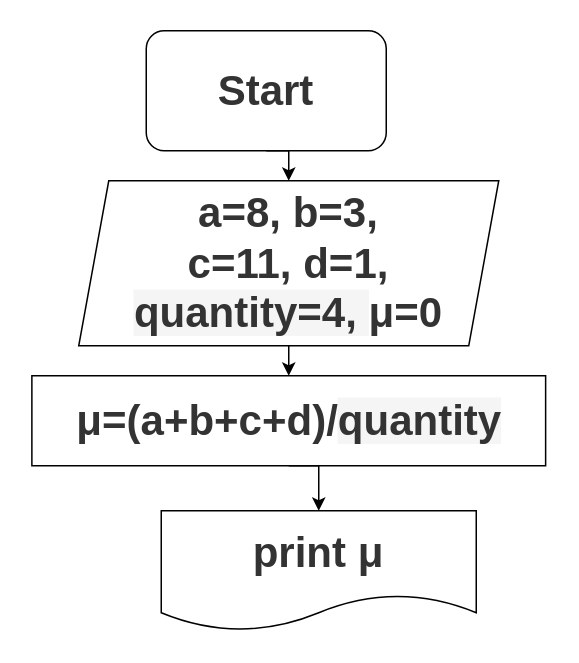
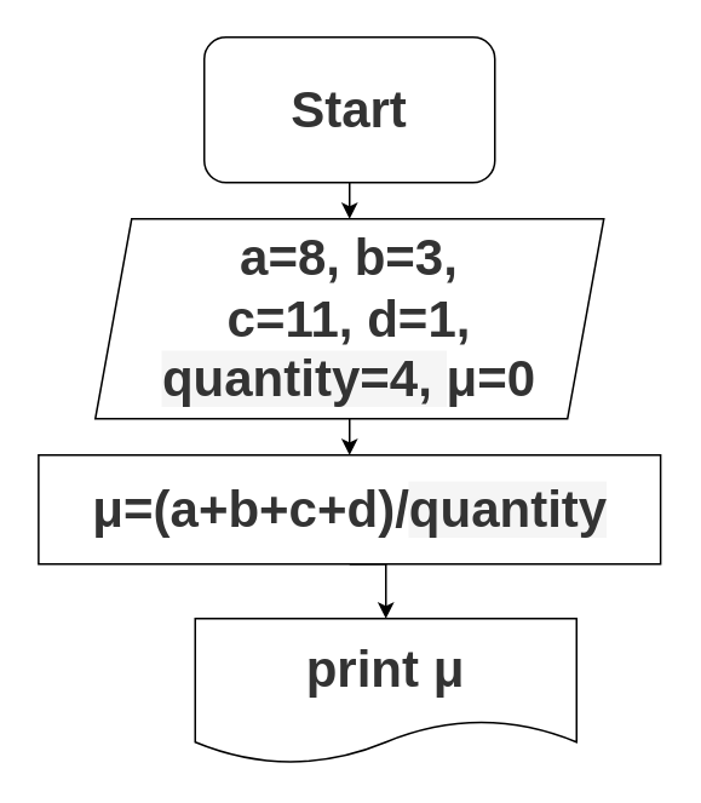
  <mxCell id="0" />
  <mxCell id="1" parent="0" />
  <mxCell id="2" style="edgeStyle=orthogonalEdgeStyle;rounded=0;orthogonalLoop=1;jettySize=auto;html=1;exitX=0.5;exitY=1;exitDx=0;exitDy=0;fontSize=28;strokeColor=#000000;" parent="1" source="3" edge="1"><mxGeometry relative="1" as="geometry"><mxPoint x="192" y="120" as="targetPoint" /></mxGeometry></mxCell>
- <mxCell id="3" value="&lt;font color=&quot;#333333&quot; style=&quot;font-size: 28px;&quot;&gt;&lt;b&gt;Start&lt;/b&gt;&lt;/font&gt;" style="rounded=1;whiteSpace=wrap;html=1;strokeColor=#000000;" parent="1" vertex="1"><mxGeometry x="97" y="20" width="160" height="80" as="geometry" /></mxCell>
+ <mxCell id="3" value="&lt;font color=&quot;#333333&quot; style=&quot;font-size: 28px;&quot;&gt;&lt;b&gt;Start&lt;/b&gt;&lt;/font&gt;" style="rounded=1;whiteSpace=wrap;html=1;strokeColor=#000000;" parent="1" vertex="1"><mxGeometry x="112" y="20" width="160" height="80" as="geometry" /></mxCell>
  <mxCell id="4" value="" style="edgeStyle=orthogonalEdgeStyle;rounded=0;orthogonalLoop=1;jettySize=auto;html=1;fontSize=28;exitX=0.5;exitY=1;exitDx=0;exitDy=0;entryX=0.5;entryY=0;entryDx=0;entryDy=0;strokeColor=#000000;" parent="1" source="5" target="7" edge="1"><mxGeometry relative="1" as="geometry"><mxPoint x="377" y="400" as="targetPoint" /></mxGeometry></mxCell>
  <mxCell id="5" value="&lt;font color=&quot;#333333&quot; style=&quot;font-size: 28px;&quot;&gt;&lt;b style=&quot;font-family: &amp;quot;YS Text&amp;quot;, Arial, Helvetica, sans-serif; text-align: start; background-color: rgb(255, 255, 255);&quot;&gt;&lt;font style=&quot;font-size: 28px;&quot;&gt;a=8, b=3,&lt;br&gt;c=11, d=1,&lt;br&gt;&lt;/font&gt;&lt;/b&gt;&lt;span style=&quot;font-family: Arial, Helvetica, sans-serif; text-align: start; background-color: rgba(0, 0, 0, 0.04);&quot;&gt;&lt;b&gt;quantity=4,&amp;nbsp;&lt;/b&gt;&lt;/span&gt;&lt;span style=&quot;font-family: &amp;quot;YS Text&amp;quot;, Arial, Helvetica, sans-serif; text-align: start; background-color: rgb(255, 255, 255);&quot;&gt;&lt;font style=&quot;font-size: 28px;&quot;&gt;&lt;b style=&quot;&quot;&gt;μ=0&lt;/b&gt;&lt;/font&gt;&lt;/span&gt;&lt;/font&gt;" style="shape=parallelogram;perimeter=parallelogramPerimeter;whiteSpace=wrap;html=1;fixedSize=1;fontSize=28;" parent="1" vertex="1"><mxGeometry x="52" y="120" width="280" height="110" as="geometry" /></mxCell>
  <mxCell id="6" style="edgeStyle=orthogonalEdgeStyle;rounded=0;orthogonalLoop=1;jettySize=auto;html=1;exitX=0.5;exitY=1;exitDx=0;exitDy=0;fontSize=28;startArrow=none;entryX=0.5;entryY=0;entryDx=0;entryDy=0;strokeColor=#000000;" parent="1" source="7" target="8" edge="1"><mxGeometry relative="1" as="geometry"><mxPoint x="377" y="480" as="sourcePoint" /><mxPoint x="377" y="480" as="targetPoint" /></mxGeometry></mxCell>
  <mxCell id="7" value="&lt;font style=&quot;font-size: 28px;&quot;&gt;&lt;b&gt;&lt;span style=&quot;font-family: &amp;quot;YS Text&amp;quot;, Arial, Helvetica, sans-serif; text-align: start; background-color: rgb(255, 255, 255);&quot;&gt;&lt;font style=&quot;font-size: 28px;&quot; color=&quot;#333333&quot;&gt;μ=(a+b+c+d)/&lt;/font&gt;&lt;/span&gt;&lt;span style=&quot;font-family: Arial, Helvetica, sans-serif; text-align: start; background-color: rgba(0, 0, 0, 0.04);&quot;&gt;&lt;font style=&quot;font-size: 28px;&quot; color=&quot;#333333&quot;&gt;quantity&lt;/font&gt;&lt;/span&gt;&lt;/b&gt;&lt;/font&gt;&lt;span style=&quot;font-family: Arial, Helvetica, sans-serif; font-size: 24px; text-align: start; background-color: rgba(0, 0, 0, 0.04);&quot;&gt;&lt;br&gt;&lt;/span&gt;" style="whiteSpace=wrap;html=1;fontSize=28;" parent="1" vertex="1"><mxGeometry x="20.75" y="250" width="342.5" height="60" as="geometry" /></mxCell>
  <mxCell id="8" value="&lt;b style=&quot;&quot;&gt;&lt;font style=&quot;font-size: 28px;&quot; color=&quot;#333333&quot;&gt;print&amp;nbsp;&lt;/font&gt;&lt;/b&gt;&lt;b&gt;&lt;span style=&quot;font-family: &amp;quot;YS Text&amp;quot;, Arial, Helvetica, sans-serif; text-align: start; background-color: rgb(255, 255, 255);&quot;&gt;&lt;font color=&quot;#333333&quot;&gt;μ&lt;/font&gt;&lt;/span&gt;&lt;/b&gt;&lt;b style=&quot;&quot;&gt;&lt;font style=&quot;font-size: 28px;&quot; color=&quot;#333333&quot;&gt;&lt;br&gt;&lt;/font&gt;&lt;/b&gt;" style="shape=document;whiteSpace=wrap;html=1;boundedLbl=1;fontSize=28;strokeColor=#000000;" parent="1" vertex="1"><mxGeometry x="107" y="340" width="210" height="80" as="geometry" /></mxCell>
